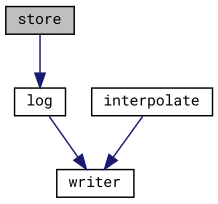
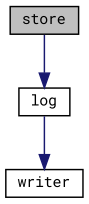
  digraph {
    fontname="Roboto Mono"
    rankdir=TB
    node [color=black fillcolor=white fontname="Roboto Mono" fontsize=10 shape=record style=filled]
    edge [color=midnightblue fontname="Roboto Mono" fontsize=10 labelfontname=Helvetica labelfontsize=10 style=solid]
    n1 [fillcolor=grey75 fontcolor=black height=0.2 label=store width=0.4]
    n2 [height=0.2 label=log width=0.4]
    n3 [height=0.2 label=writer width=0.4]
-   n4 [height=0.2 label=interpolate width=0.4]
    n1 -> n2
    n2 -> n3
-   n4 -> n3
  }
